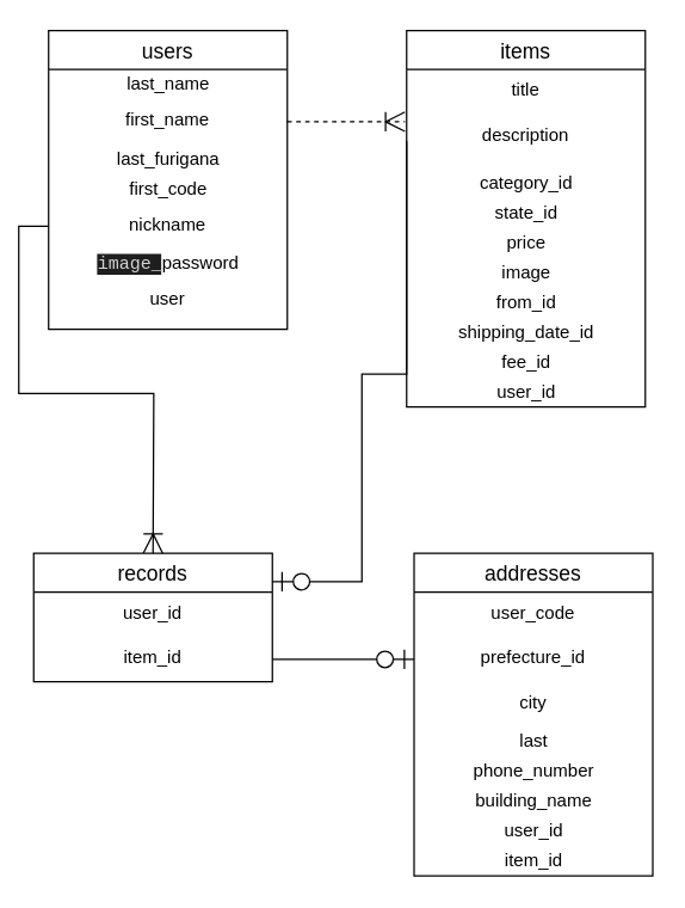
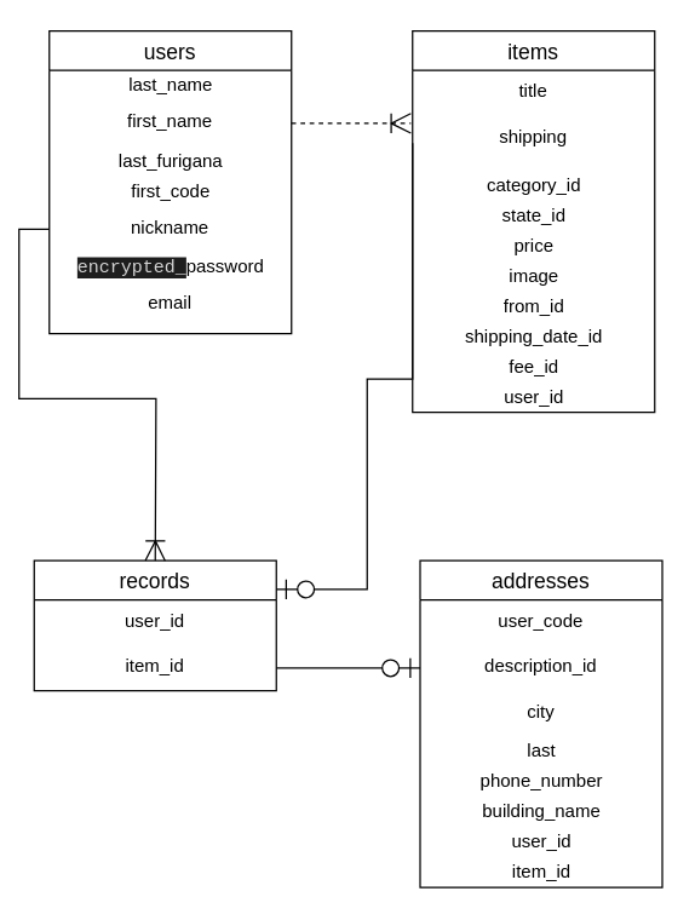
  <mxCell id="0" />
  <mxCell id="1" parent="0" />
  <mxCell id="2" value="items" style="swimlane;fontStyle=0;childLayout=stackLayout;horizontal=1;startSize=26;horizontalStack=0;resizeParent=1;resizeParentMax=0;resizeLast=0;collapsible=1;marginBottom=0;align=center;fontSize=14;" parent="1" vertex="1"><mxGeometry x="270" y="20" width="160" height="252" as="geometry" /></mxCell>
  <mxCell id="3" value="title" style="text;strokeColor=none;fillColor=none;spacingLeft=4;spacingRight=4;overflow=hidden;rotatable=0;points=[[0,0.5],[1,0.5]];portConstraint=eastwest;fontSize=12;align=center;" parent="2" vertex="1"><mxGeometry y="26" width="160" height="30" as="geometry" /></mxCell>
- <mxCell id="4" value="description" style="text;strokeColor=none;fillColor=none;spacingLeft=4;spacingRight=4;overflow=hidden;rotatable=0;points=[[0,0.5],[1,0.5]];portConstraint=eastwest;fontSize=12;align=center;" parent="2" vertex="1"><mxGeometry y="56" width="160" height="36" as="geometry" /></mxCell>
+ <mxCell id="4" value="shipping" style="text;strokeColor=none;fillColor=none;spacingLeft=4;spacingRight=4;overflow=hidden;rotatable=0;points=[[0,0.5],[1,0.5]];portConstraint=eastwest;fontSize=12;align=center;" parent="2" vertex="1"><mxGeometry y="56" width="160" height="36" as="geometry" /></mxCell>
  <mxCell id="5" value="category_id" style="text;html=1;resizable=0;autosize=1;align=center;verticalAlign=middle;points=[];fillColor=none;strokeColor=none;rounded=0;" parent="2" vertex="1"><mxGeometry y="92" width="160" height="20" as="geometry" /></mxCell>
  <mxCell id="6" value="state_id" style="text;html=1;resizable=0;autosize=1;align=center;verticalAlign=middle;points=[];fillColor=none;strokeColor=none;rounded=0;" parent="2" vertex="1"><mxGeometry y="112" width="160" height="20" as="geometry" /></mxCell>
  <mxCell id="7" value="price" style="text;html=1;resizable=0;autosize=1;align=center;verticalAlign=middle;points=[];fillColor=none;strokeColor=none;rounded=0;" parent="2" vertex="1"><mxGeometry y="132" width="160" height="20" as="geometry" /></mxCell>
  <mxCell id="8" value="image" style="text;html=1;resizable=0;autosize=1;align=center;verticalAlign=middle;points=[];fillColor=none;strokeColor=none;rounded=0;" parent="2" vertex="1"><mxGeometry y="152" width="160" height="20" as="geometry" /></mxCell>
  <mxCell id="9" value="from_id" style="text;html=1;resizable=0;autosize=1;align=center;verticalAlign=middle;points=[];fillColor=none;strokeColor=none;rounded=0;" parent="2" vertex="1"><mxGeometry y="172" width="160" height="20" as="geometry" /></mxCell>
  <mxCell id="10" value="shipping_date_id" style="text;html=1;resizable=0;autosize=1;align=center;verticalAlign=middle;points=[];fillColor=none;strokeColor=none;rounded=0;" parent="2" vertex="1"><mxGeometry y="192" width="160" height="20" as="geometry" /></mxCell>
  <mxCell id="11" value="fee_id" style="text;html=1;resizable=0;autosize=1;align=center;verticalAlign=middle;points=[];fillColor=none;strokeColor=none;rounded=0;" parent="2" vertex="1"><mxGeometry y="212" width="160" height="20" as="geometry" /></mxCell>
  <mxCell id="12" value="user_id" style="text;html=1;resizable=0;autosize=1;align=center;verticalAlign=middle;points=[];fillColor=none;strokeColor=none;rounded=0;" parent="2" vertex="1"><mxGeometry y="232" width="160" height="20" as="geometry" /></mxCell>
  <mxCell id="13" value="records" style="swimlane;fontStyle=0;childLayout=stackLayout;horizontal=1;startSize=26;horizontalStack=0;resizeParent=1;resizeParentMax=0;resizeLast=0;collapsible=1;marginBottom=0;align=center;fontSize=14;" parent="1" vertex="1"><mxGeometry x="20" y="370" width="160" height="86" as="geometry" /></mxCell>
  <mxCell id="14" value="user_id" style="text;strokeColor=none;fillColor=none;spacingLeft=4;spacingRight=4;overflow=hidden;rotatable=0;points=[[0,0.5],[1,0.5]];portConstraint=eastwest;fontSize=12;align=center;" parent="13" vertex="1"><mxGeometry y="26" width="160" height="30" as="geometry" /></mxCell>
  <mxCell id="15" value="item_id" style="text;strokeColor=none;fillColor=none;spacingLeft=4;spacingRight=4;overflow=hidden;rotatable=0;points=[[0,0.5],[1,0.5]];portConstraint=eastwest;fontSize=12;align=center;" parent="13" vertex="1"><mxGeometry y="56" width="160" height="30" as="geometry" /></mxCell>
  <mxCell id="16" value="addresses" style="swimlane;fontStyle=0;childLayout=stackLayout;horizontal=1;startSize=26;horizontalStack=0;resizeParent=1;resizeParentMax=0;resizeLast=0;collapsible=1;marginBottom=0;align=center;fontSize=14;" parent="1" vertex="1"><mxGeometry x="275" y="370" width="160" height="216" as="geometry" /></mxCell>
  <mxCell id="17" value="user_code" style="text;strokeColor=none;fillColor=none;spacingLeft=4;spacingRight=4;overflow=hidden;rotatable=0;points=[[0,0.5],[1,0.5]];portConstraint=eastwest;fontSize=12;align=center;" parent="16" vertex="1"><mxGeometry y="26" width="160" height="30" as="geometry" /></mxCell>
- <mxCell id="18" value="prefecture_id" style="text;strokeColor=none;fillColor=none;spacingLeft=4;spacingRight=4;overflow=hidden;rotatable=0;points=[[0,0.5],[1,0.5]];portConstraint=eastwest;fontSize=12;align=center;" parent="16" vertex="1"><mxGeometry y="56" width="160" height="30" as="geometry" /></mxCell>
+ <mxCell id="18" value="description_id" style="text;strokeColor=none;fillColor=none;spacingLeft=4;spacingRight=4;overflow=hidden;rotatable=0;points=[[0,0.5],[1,0.5]];portConstraint=eastwest;fontSize=12;align=center;" parent="16" vertex="1"><mxGeometry y="56" width="160" height="30" as="geometry" /></mxCell>
  <mxCell id="19" value="city" style="text;strokeColor=none;fillColor=none;spacingLeft=4;spacingRight=4;overflow=hidden;rotatable=0;points=[[0,0.5],[1,0.5]];portConstraint=eastwest;fontSize=12;align=center;" parent="16" vertex="1"><mxGeometry y="86" width="160" height="30" as="geometry" /></mxCell>
  <mxCell id="20" value="last" style="text;html=1;resizable=0;autosize=1;align=center;verticalAlign=middle;points=[];fillColor=none;strokeColor=none;rounded=0;" parent="16" vertex="1"><mxGeometry y="116" width="160" height="20" as="geometry" /></mxCell>
  <mxCell id="21" value="phone_number" style="text;html=1;resizable=0;autosize=1;align=center;verticalAlign=middle;points=[];fillColor=none;strokeColor=none;rounded=0;" parent="16" vertex="1"><mxGeometry y="136" width="160" height="20" as="geometry" /></mxCell>
  <mxCell id="22" value="building_name" style="text;html=1;resizable=0;autosize=1;align=center;verticalAlign=middle;points=[];fillColor=none;strokeColor=none;rounded=0;" vertex="1" parent="16"><mxGeometry y="156" width="160" height="20" as="geometry" /></mxCell>
  <mxCell id="23" value="user_id" style="text;html=1;resizable=0;autosize=1;align=center;verticalAlign=middle;points=[];fillColor=none;strokeColor=none;rounded=0;" parent="16" vertex="1"><mxGeometry y="176" width="160" height="20" as="geometry" /></mxCell>
  <mxCell id="24" value="item_id" style="text;html=1;resizable=0;autosize=1;align=center;verticalAlign=middle;points=[];fillColor=none;strokeColor=none;rounded=0;" parent="16" vertex="1"><mxGeometry y="196" width="160" height="20" as="geometry" /></mxCell>
  <mxCell id="25" value="users" style="swimlane;fontStyle=0;childLayout=stackLayout;horizontal=1;startSize=26;horizontalStack=0;resizeParent=1;resizeParentMax=0;resizeLast=0;collapsible=1;marginBottom=0;align=center;fontSize=14;" parent="1" vertex="1"><mxGeometry x="30" y="20" width="160" height="200" as="geometry" /></mxCell>
  <mxCell id="26" value="last_name" style="text;html=1;resizable=0;autosize=1;align=center;verticalAlign=middle;points=[];fillColor=none;strokeColor=none;rounded=0;" parent="25" vertex="1"><mxGeometry y="26" width="160" height="20" as="geometry" /></mxCell>
  <mxCell id="27" value="first_name" style="text;strokeColor=none;fillColor=none;spacingLeft=4;spacingRight=4;overflow=hidden;rotatable=0;points=[[0,0.5],[1,0.5]];portConstraint=eastwest;fontSize=12;align=center;" parent="25" vertex="1"><mxGeometry y="46" width="160" height="30" as="geometry" /></mxCell>
  <mxCell id="28" value="last_furigana" style="text;html=1;resizable=0;autosize=1;align=center;verticalAlign=middle;points=[];fillColor=none;strokeColor=none;rounded=0;" parent="25" vertex="1"><mxGeometry y="76" width="160" height="20" as="geometry" /></mxCell>
  <mxCell id="29" value="first_code" style="text;html=1;resizable=0;autosize=1;align=center;verticalAlign=middle;points=[];fillColor=none;strokeColor=none;rounded=0;" parent="25" vertex="1"><mxGeometry y="96" width="160" height="20" as="geometry" /></mxCell>
  <mxCell id="30" value="nickname" style="text;strokeColor=none;fillColor=none;spacingLeft=4;spacingRight=4;overflow=hidden;rotatable=0;points=[[0,0.5],[1,0.5]];portConstraint=eastwest;fontSize=12;align=center;" parent="25" vertex="1"><mxGeometry y="116" width="160" height="30" as="geometry" /></mxCell>
- <mxCell id="31" value="&lt;span style=&quot;background-color: rgb(30 , 30 , 30) ; color: rgb(212 , 212 , 212) ; font-family: &amp;#34;menlo&amp;#34; , &amp;#34;monaco&amp;#34; , &amp;#34;courier new&amp;#34; , monospace&quot;&gt;image_&lt;/span&gt;password" style="text;html=1;resizable=0;autosize=1;align=center;verticalAlign=middle;points=[];fillColor=none;strokeColor=none;rounded=0;" parent="25" vertex="1"><mxGeometry y="146" width="160" height="20" as="geometry" /></mxCell>
- <mxCell id="32" value="user" style="text;strokeColor=none;fillColor=none;spacingLeft=4;spacingRight=4;overflow=hidden;rotatable=0;points=[[0,0.5],[1,0.5]];portConstraint=eastwest;fontSize=12;align=center;" parent="25" vertex="1"><mxGeometry y="166" width="160" height="34" as="geometry" /></mxCell>
+ <mxCell id="31" value="&lt;span style=&quot;background-color: rgb(30 , 30 , 30) ; color: rgb(212 , 212 , 212) ; font-family: &amp;#34;menlo&amp;#34; , &amp;#34;monaco&amp;#34; , &amp;#34;courier new&amp;#34; , monospace&quot;&gt;encrypted_&lt;/span&gt;password" style="text;html=1;resizable=0;autosize=1;align=center;verticalAlign=middle;points=[];fillColor=none;strokeColor=none;rounded=0;" parent="25" vertex="1"><mxGeometry y="146" width="160" height="20" as="geometry" /></mxCell>
+ <mxCell id="32" value="email" style="text;strokeColor=none;fillColor=none;spacingLeft=4;spacingRight=4;overflow=hidden;rotatable=0;points=[[0,0.5],[1,0.5]];portConstraint=eastwest;fontSize=12;align=center;" parent="25" vertex="1"><mxGeometry y="166" width="160" height="34" as="geometry" /></mxCell>
  <mxCell id="33" style="edgeStyle=orthogonalEdgeStyle;rounded=0;orthogonalLoop=1;jettySize=auto;html=1;exitX=0;exitY=0.5;exitDx=0;exitDy=0;endArrow=ERoneToMany;endFill=0;endSize=11;targetPerimeterSpacing=0;" parent="1" source="30" edge="1"><mxGeometry relative="1" as="geometry"><mxPoint x="100" y="370" as="targetPoint" /></mxGeometry></mxCell>
  <mxCell id="34" style="edgeStyle=orthogonalEdgeStyle;rounded=0;orthogonalLoop=1;jettySize=auto;html=1;exitX=1;exitY=0.5;exitDx=0;exitDy=0;entryX=-0.007;entryY=0.139;entryDx=0;entryDy=0;entryPerimeter=0;endArrow=ERoneToMany;endFill=0;endSize=11;targetPerimeterSpacing=0;dashed=1;" parent="1" source="27" target="4" edge="1"><mxGeometry relative="1" as="geometry" /></mxCell>
  <mxCell id="35" style="edgeStyle=orthogonalEdgeStyle;rounded=0;orthogonalLoop=1;jettySize=auto;html=1;exitX=0;exitY=0.5;exitDx=0;exitDy=0;endArrow=ERzeroToOne;endFill=1;endSize=11;targetPerimeterSpacing=0;" parent="1" source="4" target="13" edge="1"><mxGeometry relative="1" as="geometry"><mxPoint x="240" y="390" as="targetPoint" /><Array as="points"><mxPoint x="270" y="250" /><mxPoint x="240" y="250" /><mxPoint x="240" y="389" /></Array></mxGeometry></mxCell>
  <mxCell id="36" style="edgeStyle=orthogonalEdgeStyle;rounded=0;orthogonalLoop=1;jettySize=auto;html=1;exitX=1;exitY=0.5;exitDx=0;exitDy=0;entryX=0;entryY=0.5;entryDx=0;entryDy=0;endArrow=ERzeroToOne;endFill=1;endSize=11;targetPerimeterSpacing=0;" parent="1" source="15" target="18" edge="1"><mxGeometry relative="1" as="geometry" /></mxCell>
